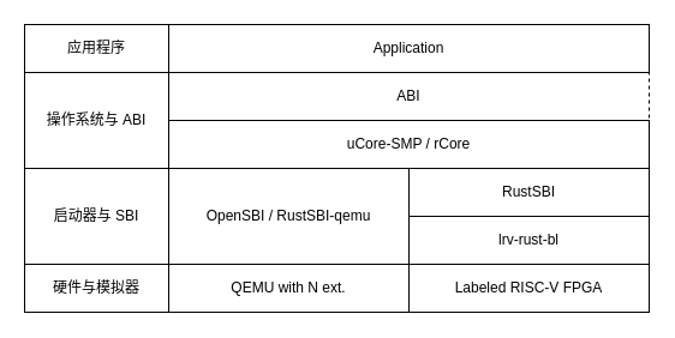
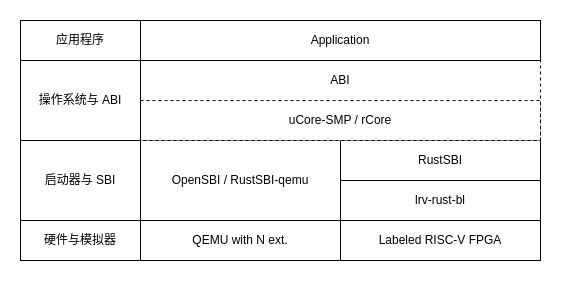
  <mxCell id="0" style=";html=1;" />
  <mxCell id="1" style=";html=1;" parent="0" />
  <mxCell id="2" value="ABI" style="rounded=0;whiteSpace=wrap;html=1;strokeColor=none;" vertex="1" parent="1"><mxGeometry x="140" y="60" width="400" height="40" as="geometry" /></mxCell>
  <mxCell id="3" value="QEMU with N ext." style="rounded=0;whiteSpace=wrap;html=1;" vertex="1" parent="1"><mxGeometry x="140" y="220" width="200" height="40" as="geometry" /></mxCell>
  <mxCell id="4" value="Labeled RISC-V FPGA" style="rounded=0;whiteSpace=wrap;html=1;" vertex="1" parent="1"><mxGeometry x="340" y="220" width="200" height="40" as="geometry" /></mxCell>
  <mxCell id="5" value="lrv-rust-bl" style="rounded=0;whiteSpace=wrap;html=1;" vertex="1" parent="1"><mxGeometry x="340" y="180" width="200" height="40" as="geometry" /></mxCell>
  <mxCell id="6" value="OpenSBI / RustSBI-qemu" style="rounded=0;whiteSpace=wrap;html=1;" vertex="1" parent="1"><mxGeometry x="140" y="140" width="200" height="80" as="geometry" /></mxCell>
  <mxCell id="7" value="RustSBI" style="rounded=0;whiteSpace=wrap;html=1;" vertex="1" parent="1"><mxGeometry x="340" y="140" width="200" height="40" as="geometry" /></mxCell>
- <mxCell id="8" value="uCore-SMP / rCore" style="rounded=0;whiteSpace=wrap;html=1;" vertex="1" parent="1"><mxGeometry x="140" y="100" width="400" height="40" as="geometry" /></mxCell>
+ <mxCell id="8" value="uCore-SMP / rCore" style="rounded=0;whiteSpace=wrap;html=1;dashed=1;" vertex="1" parent="1"><mxGeometry x="140" y="100" width="400" height="40" as="geometry" /></mxCell>
  <mxCell id="9" value="Application" style="rounded=0;whiteSpace=wrap;html=1;" vertex="1" parent="1"><mxGeometry x="140" y="20" width="400" height="40" as="geometry" /></mxCell>
  <mxCell id="10" value="" style="endArrow=none;html=1;exitX=0;exitY=1;exitDx=0;exitDy=0;entryX=0;entryY=0;entryDx=0;entryDy=0;" edge="1" parent="1" source="2" target="2"><mxGeometry width="50" height="50" relative="1" as="geometry"><mxPoint x="290" y="170" as="sourcePoint" /><mxPoint x="340" y="120" as="targetPoint" /></mxGeometry></mxCell>
  <mxCell id="11" value="" style="endArrow=none;html=1;entryX=1;entryY=0;entryDx=0;entryDy=0;exitX=1;exitY=0;exitDx=0;exitDy=0;dashed=1;" edge="1" parent="1" source="7" target="2"><mxGeometry width="50" height="50" relative="1" as="geometry"><mxPoint x="290" y="170" as="sourcePoint" /><mxPoint x="340" y="120" as="targetPoint" /></mxGeometry></mxCell>
  <mxCell id="12" value="硬件与模拟器" style="rounded=0;whiteSpace=wrap;html=1;strokeColor=#000000;" vertex="1" parent="1"><mxGeometry x="20" y="220" width="120" height="40" as="geometry" /></mxCell>
  <mxCell id="13" value="操作系统与 ABI" style="rounded=0;whiteSpace=wrap;html=1;strokeColor=#000000;" vertex="1" parent="1"><mxGeometry x="20" y="60" width="120" height="80" as="geometry" /></mxCell>
  <mxCell id="14" value="启动器与 SBI" style="rounded=0;whiteSpace=wrap;html=1;strokeColor=#000000;" vertex="1" parent="1"><mxGeometry x="20" y="140" width="120" height="80" as="geometry" /></mxCell>
  <mxCell id="15" value="应用程序" style="rounded=0;whiteSpace=wrap;html=1;strokeColor=#000000;" vertex="1" parent="1"><mxGeometry x="20" y="20" width="120" height="40" as="geometry" /></mxCell>
